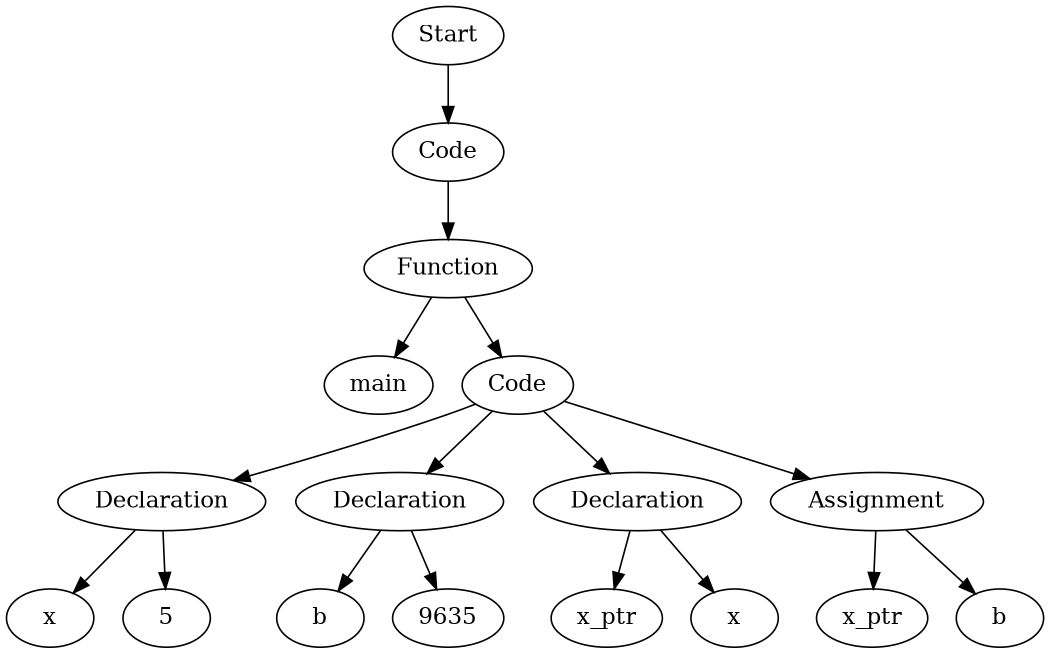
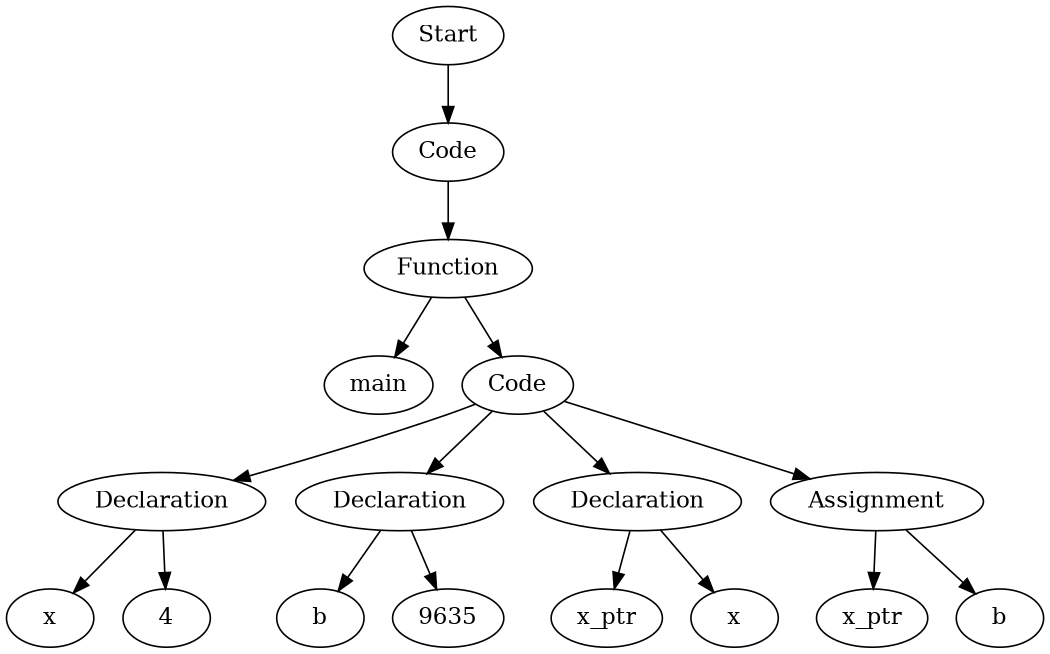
  digraph {
    n1 [label=Start]
    n2 [label=Code]
    n3 [label=Function]
    n4 [label=main]
    n5 [label=Code]
    n6 [label=Declaration]
    n7 [label=Declaration]
    n8 [label=Declaration]
    n9 [label=Assignment]
    n10 [label=x]
-   n11 [label=5]
+   n11 [label=4]
    n12 [label=b]
    n13 [label=9635]
    n14 [label=x_ptr]
    n15 [label=x]
    n16 [label=x_ptr]
    n17 [label=b]
    n1 -> n2
    n2 -> n3
    n3 -> n4
    n3 -> n5
    n5 -> n6
    n5 -> n7
    n5 -> n8
    n5 -> n9
    n6 -> n10
    n6 -> n11
    n7 -> n12
    n7 -> n13
    n8 -> n14
    n8 -> n15
    n9 -> n16
    n9 -> n17
  }
